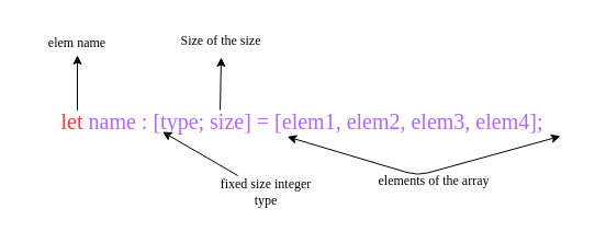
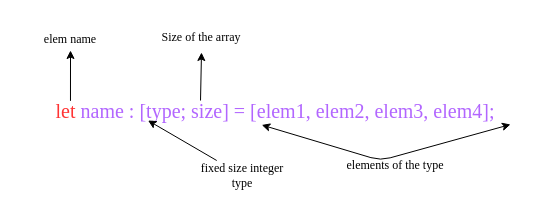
  <mxCell id="0" />
  <mxCell id="1" parent="0" />
  <mxCell id="2" value="&lt;font style=&quot;font-size: 20px&quot;&gt;&lt;font color=&quot;#ff3333&quot;&gt;let&lt;/font&gt; &lt;font color=&quot;#b266ff&quot;&gt;name : [type; size] = [elem1, elem2, elem3, elem4];&lt;/font&gt;&lt;/font&gt;" style="text;html=1;strokeColor=none;fillColor=none;align=center;verticalAlign=middle;whiteSpace=wrap;rounded=0;fontFamily=Comic Sans MS;movable=0;resizable=0;rotatable=0;deletable=0;editable=0;connectable=0;" vertex="1" parent="1"><mxGeometry x="20" y="100" width="510" height="20" as="geometry" /></mxCell>
  <mxCell id="3" value="&lt;font style=&quot;font-size: 12px&quot;&gt;elem name&lt;/font&gt;" style="text;html=1;strokeColor=none;fillColor=none;align=center;verticalAlign=middle;rounded=0;fontFamily=Comic Sans MS;fontSize=20;spacing=0;whiteSpace=wrap;fontColor=default;labelBorderColor=none;spacingBottom=0;movable=0;resizable=0;rotatable=0;deletable=0;editable=0;connectable=0;" vertex="1" parent="1"><mxGeometry x="30" y="20" width="80" height="30" as="geometry" /></mxCell>
  <mxCell id="4" value="" style="endArrow=classic;html=1;fontFamily=Comic Sans MS;fontSize=12;fontColor=default;exitX=0.098;exitY=0.017;exitDx=0;exitDy=0;exitPerimeter=0;entryX=0.5;entryY=1;entryDx=0;entryDy=0;movable=0;resizable=0;rotatable=0;deletable=0;editable=0;connectable=0;" edge="1" parent="1" source="2" target="3"><mxGeometry width="50" height="50" relative="1" as="geometry"><mxPoint x="260" y="60" as="sourcePoint" /><mxPoint x="310" y="10" as="targetPoint" /></mxGeometry></mxCell>
  <mxCell id="5" value="" style="edgeStyle=none;html=1;fontFamily=Comic Sans MS;fontSize=12;fontColor=#000000;entryX=0.25;entryY=1;entryDx=0;entryDy=0;movable=0;resizable=0;rotatable=0;deletable=0;editable=0;connectable=0;" edge="1" parent="1" source="6" target="2"><mxGeometry relative="1" as="geometry" /></mxCell>
  <mxCell id="6" value="&lt;font color=&quot;#000000&quot;&gt;fixed size integer type&lt;/font&gt;" style="text;html=1;strokeColor=none;fillColor=none;align=center;verticalAlign=middle;whiteSpace=wrap;rounded=0;labelBorderColor=none;fontFamily=Comic Sans MS;fontSize=12;fontColor=#B266FF;movable=0;resizable=0;rotatable=0;deletable=0;editable=0;connectable=0;" vertex="1" parent="1"><mxGeometry x="197" y="160" width="90" height="30" as="geometry" /></mxCell>
  <mxCell id="7" value="" style="endArrow=classic;html=1;fontFamily=Comic Sans MS;fontSize=12;fontColor=#000000;exitX=0.353;exitY=0;exitDx=0;exitDy=0;exitPerimeter=0;entryX=0.5;entryY=1;entryDx=0;entryDy=0;movable=0;resizable=0;rotatable=0;deletable=0;editable=0;connectable=0;" edge="1" parent="1" source="2" target="8"><mxGeometry width="50" height="50" relative="1" as="geometry"><mxPoint x="240" y="90" as="sourcePoint" /><mxPoint x="290" y="40" as="targetPoint" /></mxGeometry></mxCell>
- <mxCell id="8" value="&lt;font color=&quot;#000000&quot;&gt;Size of the size&lt;/font&gt;" style="text;html=1;strokeColor=none;fillColor=none;align=center;verticalAlign=middle;whiteSpace=wrap;rounded=0;labelBorderColor=none;fontFamily=Comic Sans MS;fontSize=12;fontColor=#B266FF;movable=0;resizable=0;rotatable=0;deletable=0;editable=0;connectable=0;" vertex="1" parent="1"><mxGeometry x="156" y="22" width="90" height="30" as="geometry" /></mxCell>
+ <mxCell id="8" value="&lt;font color=&quot;#000000&quot;&gt;Size of the array&lt;/font&gt;" style="text;html=1;strokeColor=none;fillColor=none;align=center;verticalAlign=middle;whiteSpace=wrap;rounded=0;labelBorderColor=none;fontFamily=Comic Sans MS;fontSize=12;fontColor=#B266FF;movable=0;resizable=0;rotatable=0;deletable=0;editable=0;connectable=0;" vertex="1" parent="1"><mxGeometry x="156" y="22" width="90" height="30" as="geometry" /></mxCell>
  <mxCell id="9" value="" style="endArrow=classic;startArrow=classic;html=1;fontFamily=Comic Sans MS;fontSize=12;fontColor=#000000;exitX=0.473;exitY=1.224;exitDx=0;exitDy=0;exitPerimeter=0;movable=0;resizable=0;rotatable=0;deletable=0;editable=0;connectable=0;" edge="1" parent="1" source="2"><mxGeometry width="50" height="50" relative="1" as="geometry"><mxPoint x="250" y="130" as="sourcePoint" /><mxPoint x="510" y="124" as="targetPoint" /><Array as="points"><mxPoint x="380" y="160" /></Array></mxGeometry></mxCell>
- <mxCell id="10" value="&lt;font color=&quot;#000000&quot;&gt;elements of the array&lt;/font&gt;" style="text;html=1;strokeColor=none;fillColor=none;align=center;verticalAlign=middle;whiteSpace=wrap;rounded=0;labelBorderColor=none;fontFamily=Comic Sans MS;fontSize=12;fontColor=#B266FF;movable=0;resizable=0;rotatable=0;deletable=0;editable=0;connectable=0;" vertex="1" parent="1"><mxGeometry x="330" y="150" width="130" height="30" as="geometry" /></mxCell>
+ <mxCell id="10" value="&lt;font color=&quot;#000000&quot;&gt;elements of the type&lt;/font&gt;" style="text;html=1;strokeColor=none;fillColor=none;align=center;verticalAlign=middle;whiteSpace=wrap;rounded=0;labelBorderColor=none;fontFamily=Comic Sans MS;fontSize=12;fontColor=#B266FF;movable=0;resizable=0;rotatable=0;deletable=0;editable=0;connectable=0;" vertex="1" parent="1"><mxGeometry x="330" y="150" width="130" height="30" as="geometry" /></mxCell>
